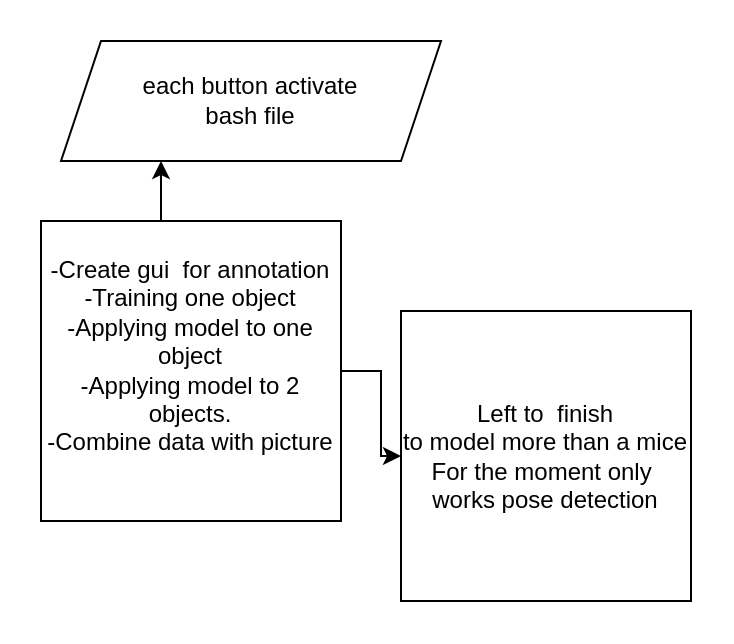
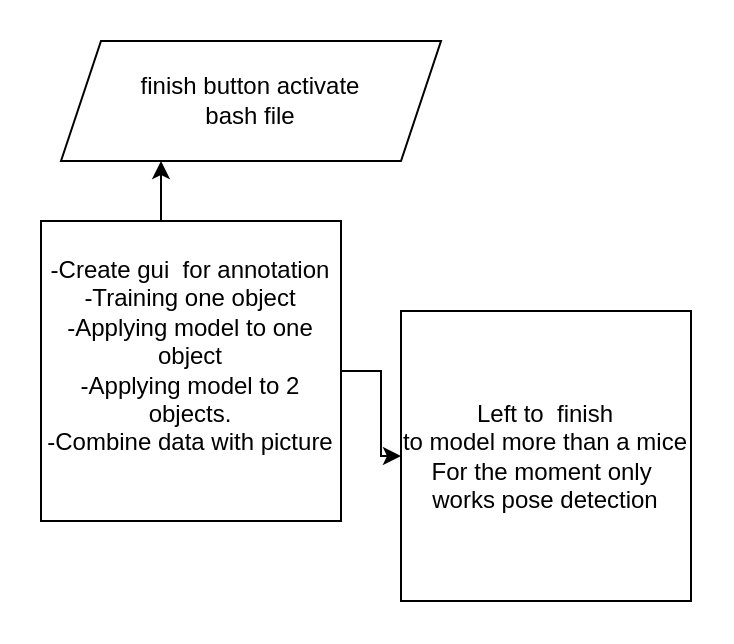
  <mxCell id="0" />
  <mxCell id="1" parent="0" />
  <mxCell id="2" style="edgeStyle=orthogonalEdgeStyle;rounded=0;orthogonalLoop=1;jettySize=auto;html=1;" edge="1" parent="1" source="4" target="5"><mxGeometry relative="1" as="geometry"><mxPoint x="200" y="195" as="targetPoint" /></mxGeometry></mxCell>
  <mxCell id="3" style="edgeStyle=orthogonalEdgeStyle;rounded=0;orthogonalLoop=1;jettySize=auto;html=1;exitX=0.5;exitY=0;exitDx=0;exitDy=0;" edge="1" parent="1" source="4"><mxGeometry relative="1" as="geometry"><mxPoint x="80" y="80" as="targetPoint" /></mxGeometry></mxCell>
  <mxCell id="4" value="-Create gui&amp;nbsp; for annotation&lt;div&gt;-Training one object&lt;/div&gt;&lt;div&gt;-Applying model to one object&lt;/div&gt;&lt;div&gt;-Applying model to 2 objects.&lt;/div&gt;&lt;div&gt;-Combine data with picture&lt;br&gt;&lt;div&gt;&lt;br&gt;&lt;/div&gt;&lt;/div&gt;" style="whiteSpace=wrap;html=1;aspect=fixed;" vertex="1" parent="1"><mxGeometry x="20" y="110" width="150" height="150" as="geometry" /></mxCell>
  <mxCell id="5" value="Left to&amp;nbsp; finish&lt;div&gt;to model more than a mice&lt;/div&gt;&lt;div&gt;For the moment only&amp;nbsp;&lt;/div&gt;&lt;div&gt;works pose detection&lt;/div&gt;" style="whiteSpace=wrap;html=1;aspect=fixed;" vertex="1" parent="1"><mxGeometry x="200" y="155" width="145" height="145" as="geometry" /></mxCell>
- <mxCell id="6" value="each button activate&lt;div&gt;bash file&lt;/div&gt;" style="shape=parallelogram;perimeter=parallelogramPerimeter;whiteSpace=wrap;html=1;fixedSize=1;" vertex="1" parent="1"><mxGeometry x="30" y="20" width="190" height="60" as="geometry" /></mxCell>
+ <mxCell id="6" value="finish button activate&lt;div&gt;bash file&lt;/div&gt;" style="shape=parallelogram;perimeter=parallelogramPerimeter;whiteSpace=wrap;html=1;fixedSize=1;" vertex="1" parent="1"><mxGeometry x="30" y="20" width="190" height="60" as="geometry" /></mxCell>
